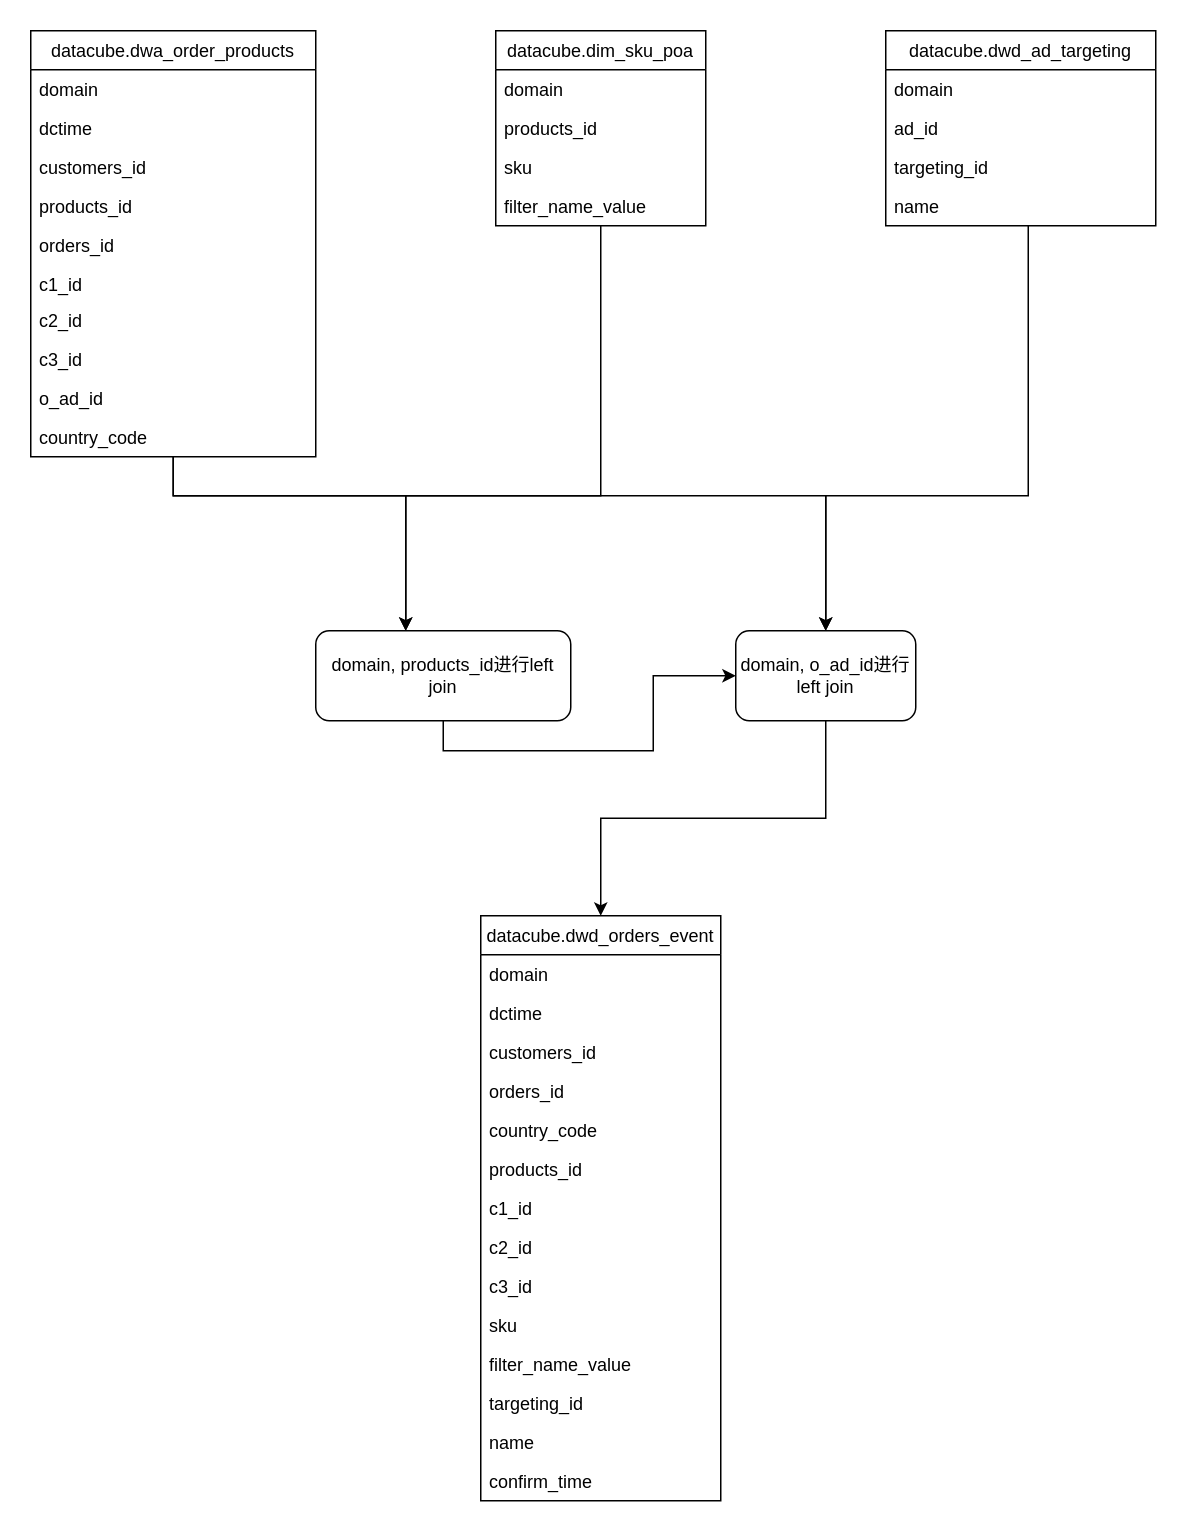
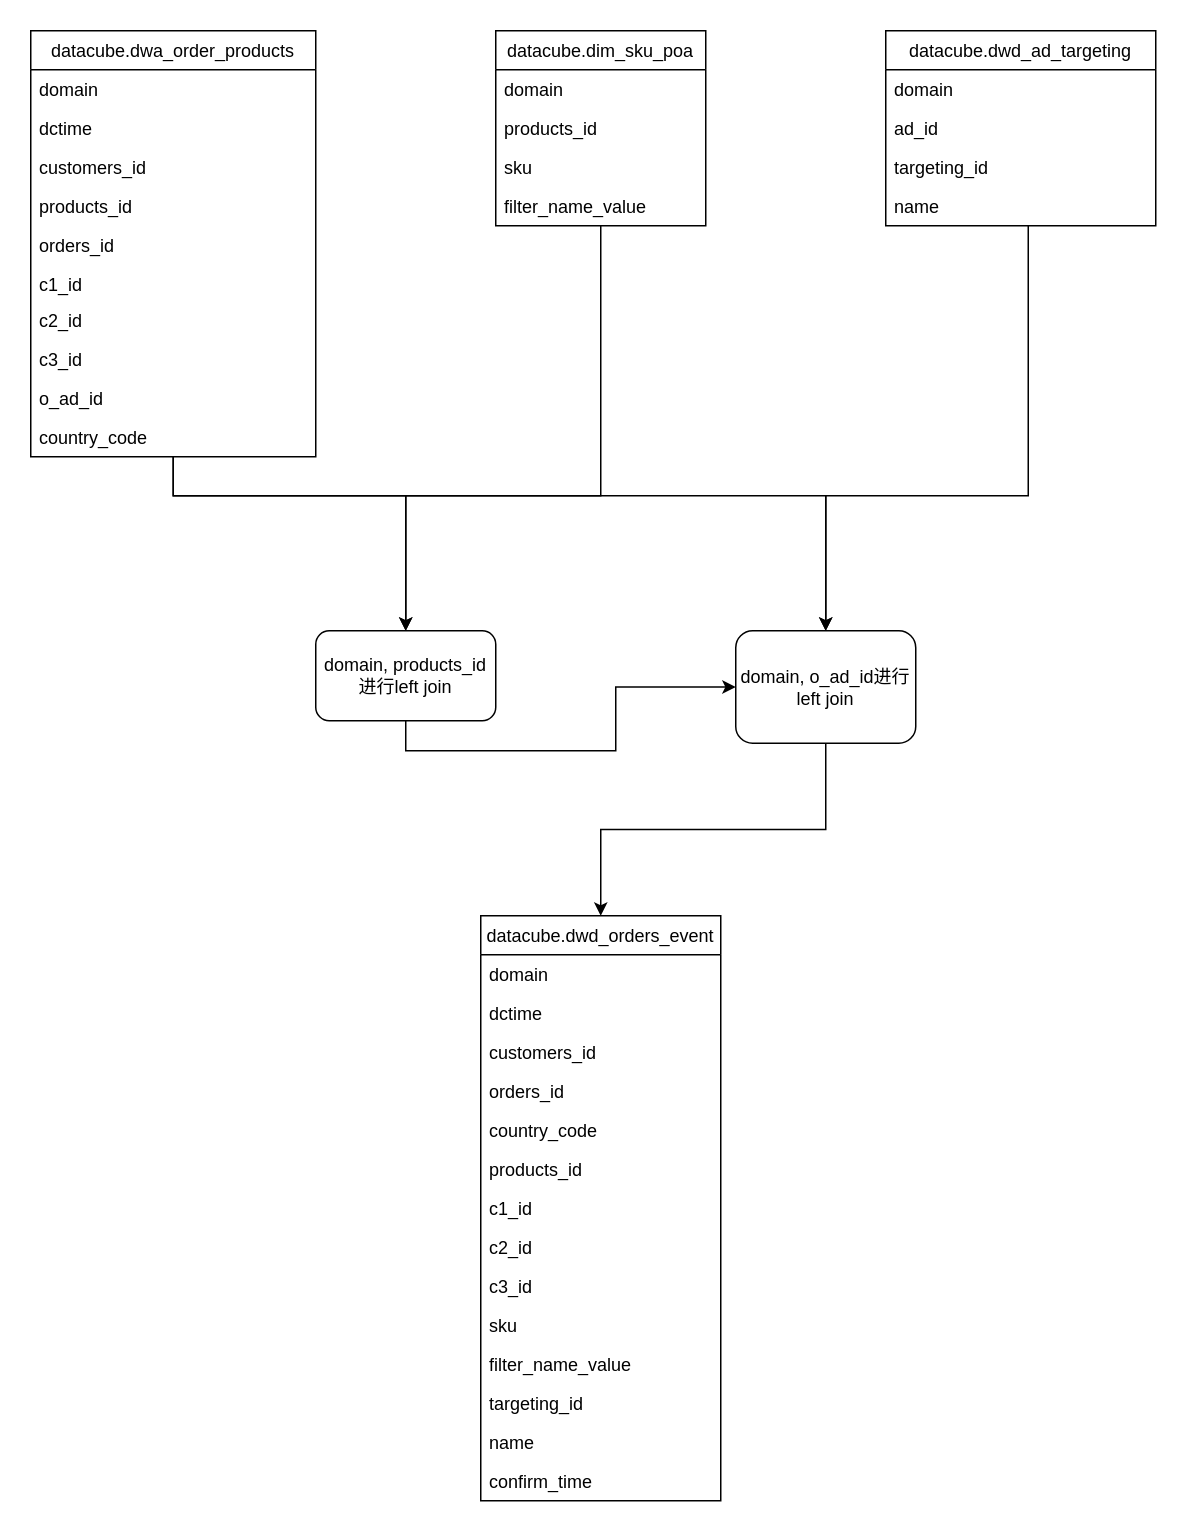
  <mxCell id="0" />
  <mxCell id="1" parent="0" />
  <mxCell id="2" style="edgeStyle=orthogonalEdgeStyle;rounded=0;orthogonalLoop=1;jettySize=auto;html=1;" parent="1" source="4" target="28" edge="1"><mxGeometry relative="1" as="geometry"><Array as="points"><mxPoint x="115" y="330" /><mxPoint x="270" y="330" /></Array></mxGeometry></mxCell>
  <mxCell id="3" style="edgeStyle=orthogonalEdgeStyle;rounded=0;orthogonalLoop=1;jettySize=auto;html=1;" parent="1" source="4" target="30" edge="1"><mxGeometry relative="1" as="geometry"><Array as="points"><mxPoint x="115" y="330" /><mxPoint x="550" y="330" /></Array></mxGeometry></mxCell>
  <mxCell id="4" value="datacube.dwa_order_products" style="swimlane;fontStyle=0;childLayout=stackLayout;horizontal=1;startSize=26;horizontalStack=0;resizeParent=1;resizeParentMax=0;resizeLast=0;collapsible=1;marginBottom=0;" parent="1" vertex="1"><mxGeometry x="20" y="20" width="190" height="284" as="geometry"><mxRectangle x="40" y="30" width="190" height="26" as="alternateBounds" /></mxGeometry></mxCell>
  <mxCell id="5" value="domain" style="text;strokeColor=none;fillColor=none;align=left;verticalAlign=top;spacingLeft=4;spacingRight=4;overflow=hidden;rotatable=0;points=[[0,0.5],[1,0.5]];portConstraint=eastwest;" parent="4" vertex="1"><mxGeometry y="26" width="190" height="26" as="geometry" /></mxCell>
  <mxCell id="6" value="dctime" style="text;strokeColor=none;fillColor=none;align=left;verticalAlign=top;spacingLeft=4;spacingRight=4;overflow=hidden;rotatable=0;points=[[0,0.5],[1,0.5]];portConstraint=eastwest;" parent="4" vertex="1"><mxGeometry y="52" width="190" height="26" as="geometry" /></mxCell>
  <mxCell id="7" value="customers_id" style="text;strokeColor=none;fillColor=none;align=left;verticalAlign=top;spacingLeft=4;spacingRight=4;overflow=hidden;rotatable=0;points=[[0,0.5],[1,0.5]];portConstraint=eastwest;" parent="4" vertex="1"><mxGeometry y="78" width="190" height="26" as="geometry" /></mxCell>
  <mxCell id="8" value="products_id" style="text;strokeColor=none;fillColor=none;align=left;verticalAlign=top;spacingLeft=4;spacingRight=4;overflow=hidden;rotatable=0;points=[[0,0.5],[1,0.5]];portConstraint=eastwest;" parent="4" vertex="1"><mxGeometry y="104" width="190" height="26" as="geometry" /></mxCell>
  <mxCell id="9" value="orders_id" style="text;strokeColor=none;fillColor=none;align=left;verticalAlign=top;spacingLeft=4;spacingRight=4;overflow=hidden;rotatable=0;points=[[0,0.5],[1,0.5]];portConstraint=eastwest;" parent="4" vertex="1"><mxGeometry y="130" width="190" height="26" as="geometry" /></mxCell>
  <mxCell id="10" value="c1_id" style="text;strokeColor=none;fillColor=none;align=left;verticalAlign=top;spacingLeft=4;spacingRight=4;overflow=hidden;rotatable=0;points=[[0,0.5],[1,0.5]];portConstraint=eastwest;" parent="4" vertex="1"><mxGeometry y="156" width="190" height="24" as="geometry" /></mxCell>
  <mxCell id="11" value="c2_id" style="text;strokeColor=none;fillColor=none;align=left;verticalAlign=top;spacingLeft=4;spacingRight=4;overflow=hidden;rotatable=0;points=[[0,0.5],[1,0.5]];portConstraint=eastwest;" parent="4" vertex="1"><mxGeometry y="180" width="190" height="26" as="geometry" /></mxCell>
  <mxCell id="12" value="c3_id" style="text;strokeColor=none;fillColor=none;align=left;verticalAlign=top;spacingLeft=4;spacingRight=4;overflow=hidden;rotatable=0;points=[[0,0.5],[1,0.5]];portConstraint=eastwest;" parent="4" vertex="1"><mxGeometry y="206" width="190" height="26" as="geometry" /></mxCell>
  <mxCell id="13" value="o_ad_id" style="text;strokeColor=none;fillColor=none;align=left;verticalAlign=top;spacingLeft=4;spacingRight=4;overflow=hidden;rotatable=0;points=[[0,0.5],[1,0.5]];portConstraint=eastwest;" parent="4" vertex="1"><mxGeometry y="232" width="190" height="26" as="geometry" /></mxCell>
  <mxCell id="14" value="country_code" style="text;strokeColor=none;fillColor=none;align=left;verticalAlign=top;spacingLeft=4;spacingRight=4;overflow=hidden;rotatable=0;points=[[0,0.5],[1,0.5]];portConstraint=eastwest;" vertex="1" parent="4"><mxGeometry y="258" width="190" height="26" as="geometry" /></mxCell>
  <mxCell id="15" style="edgeStyle=orthogonalEdgeStyle;rounded=0;orthogonalLoop=1;jettySize=auto;html=1;" parent="1" source="16" target="28" edge="1"><mxGeometry relative="1" as="geometry"><Array as="points"><mxPoint x="400" y="330" /><mxPoint x="270" y="330" /></Array></mxGeometry></mxCell>
  <mxCell id="16" value="datacube.dim_sku_poa" style="swimlane;fontStyle=0;childLayout=stackLayout;horizontal=1;startSize=26;horizontalStack=0;resizeParent=1;resizeParentMax=0;resizeLast=0;collapsible=1;marginBottom=0;" parent="1" vertex="1"><mxGeometry x="330" y="20" width="140" height="130" as="geometry"><mxRectangle x="350" y="30" width="160" height="26" as="alternateBounds" /></mxGeometry></mxCell>
  <mxCell id="17" value="domain" style="text;strokeColor=none;fillColor=none;align=left;verticalAlign=top;spacingLeft=4;spacingRight=4;overflow=hidden;rotatable=0;points=[[0,0.5],[1,0.5]];portConstraint=eastwest;" parent="16" vertex="1"><mxGeometry y="26" width="140" height="26" as="geometry" /></mxCell>
  <mxCell id="18" value="products_id" style="text;strokeColor=none;fillColor=none;align=left;verticalAlign=top;spacingLeft=4;spacingRight=4;overflow=hidden;rotatable=0;points=[[0,0.5],[1,0.5]];portConstraint=eastwest;" parent="16" vertex="1"><mxGeometry y="52" width="140" height="26" as="geometry" /></mxCell>
  <mxCell id="19" value="sku" style="text;strokeColor=none;fillColor=none;align=left;verticalAlign=top;spacingLeft=4;spacingRight=4;overflow=hidden;rotatable=0;points=[[0,0.5],[1,0.5]];portConstraint=eastwest;" parent="16" vertex="1"><mxGeometry y="78" width="140" height="26" as="geometry" /></mxCell>
  <mxCell id="20" value="filter_name_value" style="text;strokeColor=none;fillColor=none;align=left;verticalAlign=top;spacingLeft=4;spacingRight=4;overflow=hidden;rotatable=0;points=[[0,0.5],[1,0.5]];portConstraint=eastwest;" parent="16" vertex="1"><mxGeometry y="104" width="140" height="26" as="geometry" /></mxCell>
  <mxCell id="21" style="edgeStyle=orthogonalEdgeStyle;rounded=0;orthogonalLoop=1;jettySize=auto;html=1;" parent="1" source="22" target="30" edge="1"><mxGeometry relative="1" as="geometry"><Array as="points"><mxPoint x="685" y="330" /><mxPoint x="550" y="330" /></Array></mxGeometry></mxCell>
  <mxCell id="22" value="datacube.dwd_ad_targeting" style="swimlane;fontStyle=0;childLayout=stackLayout;horizontal=1;startSize=26;horizontalStack=0;resizeParent=1;resizeParentMax=0;resizeLast=0;collapsible=1;marginBottom=0;" parent="1" vertex="1"><mxGeometry x="590" y="20" width="180" height="130" as="geometry"><mxRectangle x="610" y="30" width="190" height="26" as="alternateBounds" /></mxGeometry></mxCell>
  <mxCell id="23" value="domain" style="text;strokeColor=none;fillColor=none;align=left;verticalAlign=top;spacingLeft=4;spacingRight=4;overflow=hidden;rotatable=0;points=[[0,0.5],[1,0.5]];portConstraint=eastwest;" parent="22" vertex="1"><mxGeometry y="26" width="180" height="26" as="geometry" /></mxCell>
  <mxCell id="24" value="ad_id" style="text;strokeColor=none;fillColor=none;align=left;verticalAlign=top;spacingLeft=4;spacingRight=4;overflow=hidden;rotatable=0;points=[[0,0.5],[1,0.5]];portConstraint=eastwest;" parent="22" vertex="1"><mxGeometry y="52" width="180" height="26" as="geometry" /></mxCell>
  <mxCell id="25" value="targeting_id" style="text;strokeColor=none;fillColor=none;align=left;verticalAlign=top;spacingLeft=4;spacingRight=4;overflow=hidden;rotatable=0;points=[[0,0.5],[1,0.5]];portConstraint=eastwest;" parent="22" vertex="1"><mxGeometry y="78" width="180" height="26" as="geometry" /></mxCell>
  <mxCell id="26" value="name" style="text;strokeColor=none;fillColor=none;align=left;verticalAlign=top;spacingLeft=4;spacingRight=4;overflow=hidden;rotatable=0;points=[[0,0.5],[1,0.5]];portConstraint=eastwest;" parent="22" vertex="1"><mxGeometry y="104" width="180" height="26" as="geometry" /></mxCell>
  <mxCell id="27" style="edgeStyle=orthogonalEdgeStyle;rounded=0;orthogonalLoop=1;jettySize=auto;html=1;exitX=0.5;exitY=1;exitDx=0;exitDy=0;" parent="1" source="28" target="30" edge="1"><mxGeometry relative="1" as="geometry" /></mxCell>
- <mxCell id="28" value="domain, products_id进行left join" style="rounded=1;whiteSpace=wrap;html=1;" parent="1" vertex="1"><mxGeometry x="210" y="420" width="170" height="60" as="geometry" /></mxCell>
+ <mxCell id="28" value="domain, products_id进行left join" style="rounded=1;whiteSpace=wrap;html=1;" parent="1" vertex="1"><mxGeometry x="210" y="420" width="120" height="60" as="geometry" /></mxCell>
  <mxCell id="29" style="edgeStyle=orthogonalEdgeStyle;rounded=0;orthogonalLoop=1;jettySize=auto;html=1;exitX=0.5;exitY=1;exitDx=0;exitDy=0;" parent="1" source="30" target="31" edge="1"><mxGeometry relative="1" as="geometry" /></mxCell>
- <mxCell id="30" value="domain, o_ad_id进行left join" style="rounded=1;whiteSpace=wrap;html=1;" parent="1" vertex="1"><mxGeometry x="490" y="420" width="120" height="60" as="geometry" /></mxCell>
+ <mxCell id="30" value="domain, o_ad_id进行left join" style="rounded=1;whiteSpace=wrap;html=1;" parent="1" vertex="1"><mxGeometry x="490" y="420" width="120" height="75" as="geometry" /></mxCell>
  <mxCell id="31" value="datacube.dwd_orders_event" style="swimlane;fontStyle=0;childLayout=stackLayout;horizontal=1;startSize=26;horizontalStack=0;resizeParent=1;resizeParentMax=0;resizeLast=0;collapsible=1;marginBottom=0;" parent="1" vertex="1"><mxGeometry x="320" y="610" width="160" height="390" as="geometry" /></mxCell>
  <mxCell id="32" value="domain" style="text;strokeColor=none;fillColor=none;align=left;verticalAlign=top;spacingLeft=4;spacingRight=4;overflow=hidden;rotatable=0;points=[[0,0.5],[1,0.5]];portConstraint=eastwest;" parent="31" vertex="1"><mxGeometry y="26" width="160" height="26" as="geometry" /></mxCell>
  <mxCell id="33" value="dctime" style="text;strokeColor=none;fillColor=none;align=left;verticalAlign=top;spacingLeft=4;spacingRight=4;overflow=hidden;rotatable=0;points=[[0,0.5],[1,0.5]];portConstraint=eastwest;" parent="31" vertex="1"><mxGeometry y="52" width="160" height="26" as="geometry" /></mxCell>
  <mxCell id="34" value="customers_id" style="text;strokeColor=none;fillColor=none;align=left;verticalAlign=top;spacingLeft=4;spacingRight=4;overflow=hidden;rotatable=0;points=[[0,0.5],[1,0.5]];portConstraint=eastwest;" parent="31" vertex="1"><mxGeometry y="78" width="160" height="26" as="geometry" /></mxCell>
  <mxCell id="35" value="orders_id" style="text;strokeColor=none;fillColor=none;align=left;verticalAlign=top;spacingLeft=4;spacingRight=4;overflow=hidden;rotatable=0;points=[[0,0.5],[1,0.5]];portConstraint=eastwest;" parent="31" vertex="1"><mxGeometry y="104" width="160" height="26" as="geometry" /></mxCell>
  <mxCell id="36" value="country_code" style="text;strokeColor=none;fillColor=none;align=left;verticalAlign=top;spacingLeft=4;spacingRight=4;overflow=hidden;rotatable=0;points=[[0,0.5],[1,0.5]];portConstraint=eastwest;" vertex="1" parent="31"><mxGeometry y="130" width="160" height="26" as="geometry" /></mxCell>
  <mxCell id="37" value="products_id" style="text;strokeColor=none;fillColor=none;align=left;verticalAlign=top;spacingLeft=4;spacingRight=4;overflow=hidden;rotatable=0;points=[[0,0.5],[1,0.5]];portConstraint=eastwest;" parent="31" vertex="1"><mxGeometry y="156" width="160" height="26" as="geometry" /></mxCell>
  <mxCell id="38" value="c1_id" style="text;strokeColor=none;fillColor=none;align=left;verticalAlign=top;spacingLeft=4;spacingRight=4;overflow=hidden;rotatable=0;points=[[0,0.5],[1,0.5]];portConstraint=eastwest;" parent="31" vertex="1"><mxGeometry y="182" width="160" height="26" as="geometry" /></mxCell>
  <mxCell id="39" value="c2_id" style="text;strokeColor=none;fillColor=none;align=left;verticalAlign=top;spacingLeft=4;spacingRight=4;overflow=hidden;rotatable=0;points=[[0,0.5],[1,0.5]];portConstraint=eastwest;" parent="31" vertex="1"><mxGeometry y="208" width="160" height="26" as="geometry" /></mxCell>
  <mxCell id="40" value="c3_id" style="text;strokeColor=none;fillColor=none;align=left;verticalAlign=top;spacingLeft=4;spacingRight=4;overflow=hidden;rotatable=0;points=[[0,0.5],[1,0.5]];portConstraint=eastwest;" parent="31" vertex="1"><mxGeometry y="234" width="160" height="26" as="geometry" /></mxCell>
  <mxCell id="41" value="sku" style="text;strokeColor=none;fillColor=none;align=left;verticalAlign=top;spacingLeft=4;spacingRight=4;overflow=hidden;rotatable=0;points=[[0,0.5],[1,0.5]];portConstraint=eastwest;" parent="31" vertex="1"><mxGeometry y="260" width="160" height="26" as="geometry" /></mxCell>
  <mxCell id="42" value="filter_name_value" style="text;strokeColor=none;fillColor=none;align=left;verticalAlign=top;spacingLeft=4;spacingRight=4;overflow=hidden;rotatable=0;points=[[0,0.5],[1,0.5]];portConstraint=eastwest;" parent="31" vertex="1"><mxGeometry y="286" width="160" height="26" as="geometry" /></mxCell>
  <mxCell id="43" value="targeting_id" style="text;strokeColor=none;fillColor=none;align=left;verticalAlign=top;spacingLeft=4;spacingRight=4;overflow=hidden;rotatable=0;points=[[0,0.5],[1,0.5]];portConstraint=eastwest;" parent="31" vertex="1"><mxGeometry y="312" width="160" height="26" as="geometry" /></mxCell>
  <mxCell id="44" value="name" style="text;strokeColor=none;fillColor=none;align=left;verticalAlign=top;spacingLeft=4;spacingRight=4;overflow=hidden;rotatable=0;points=[[0,0.5],[1,0.5]];portConstraint=eastwest;" parent="31" vertex="1"><mxGeometry y="338" width="160" height="26" as="geometry" /></mxCell>
  <mxCell id="45" value="confirm_time" style="text;strokeColor=none;fillColor=none;align=left;verticalAlign=top;spacingLeft=4;spacingRight=4;overflow=hidden;rotatable=0;points=[[0,0.5],[1,0.5]];portConstraint=eastwest;" parent="31" vertex="1"><mxGeometry y="364" width="160" height="26" as="geometry" /></mxCell>
